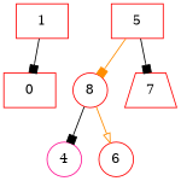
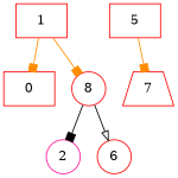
  digraph {
    node [color=red shape=box]
    edge [arrowhead=box color=black]
    1 [alpha=33.24]
    n2 [alpha=37.13 label=8 shape=circle]
    n3 [alpha=33.22 label=0]
-   4 [alpha=27.24 color=deeppink shape=circle]
+   4 [alpha=27.24 color=deeppink shape=circle label=2]
    6 [alpha=40.20 shape=circle]
    5 [alpha=27.43]
    7 [alpha=37.72 shape=trapezium]
-   5 -> n2 [color=darkorange]
-   1 -> n3
+   1 -> n2 [color=darkorange]
+   1 -> n3 [color=darkorange]
    n2 -> 4
-   n2 -> 6 [arrowhead=onormal color=darkorange]
-   5 -> 7
+   n2 -> 6 [arrowhead=onormal]
+   5 -> 7 [color=darkorange]
  }
